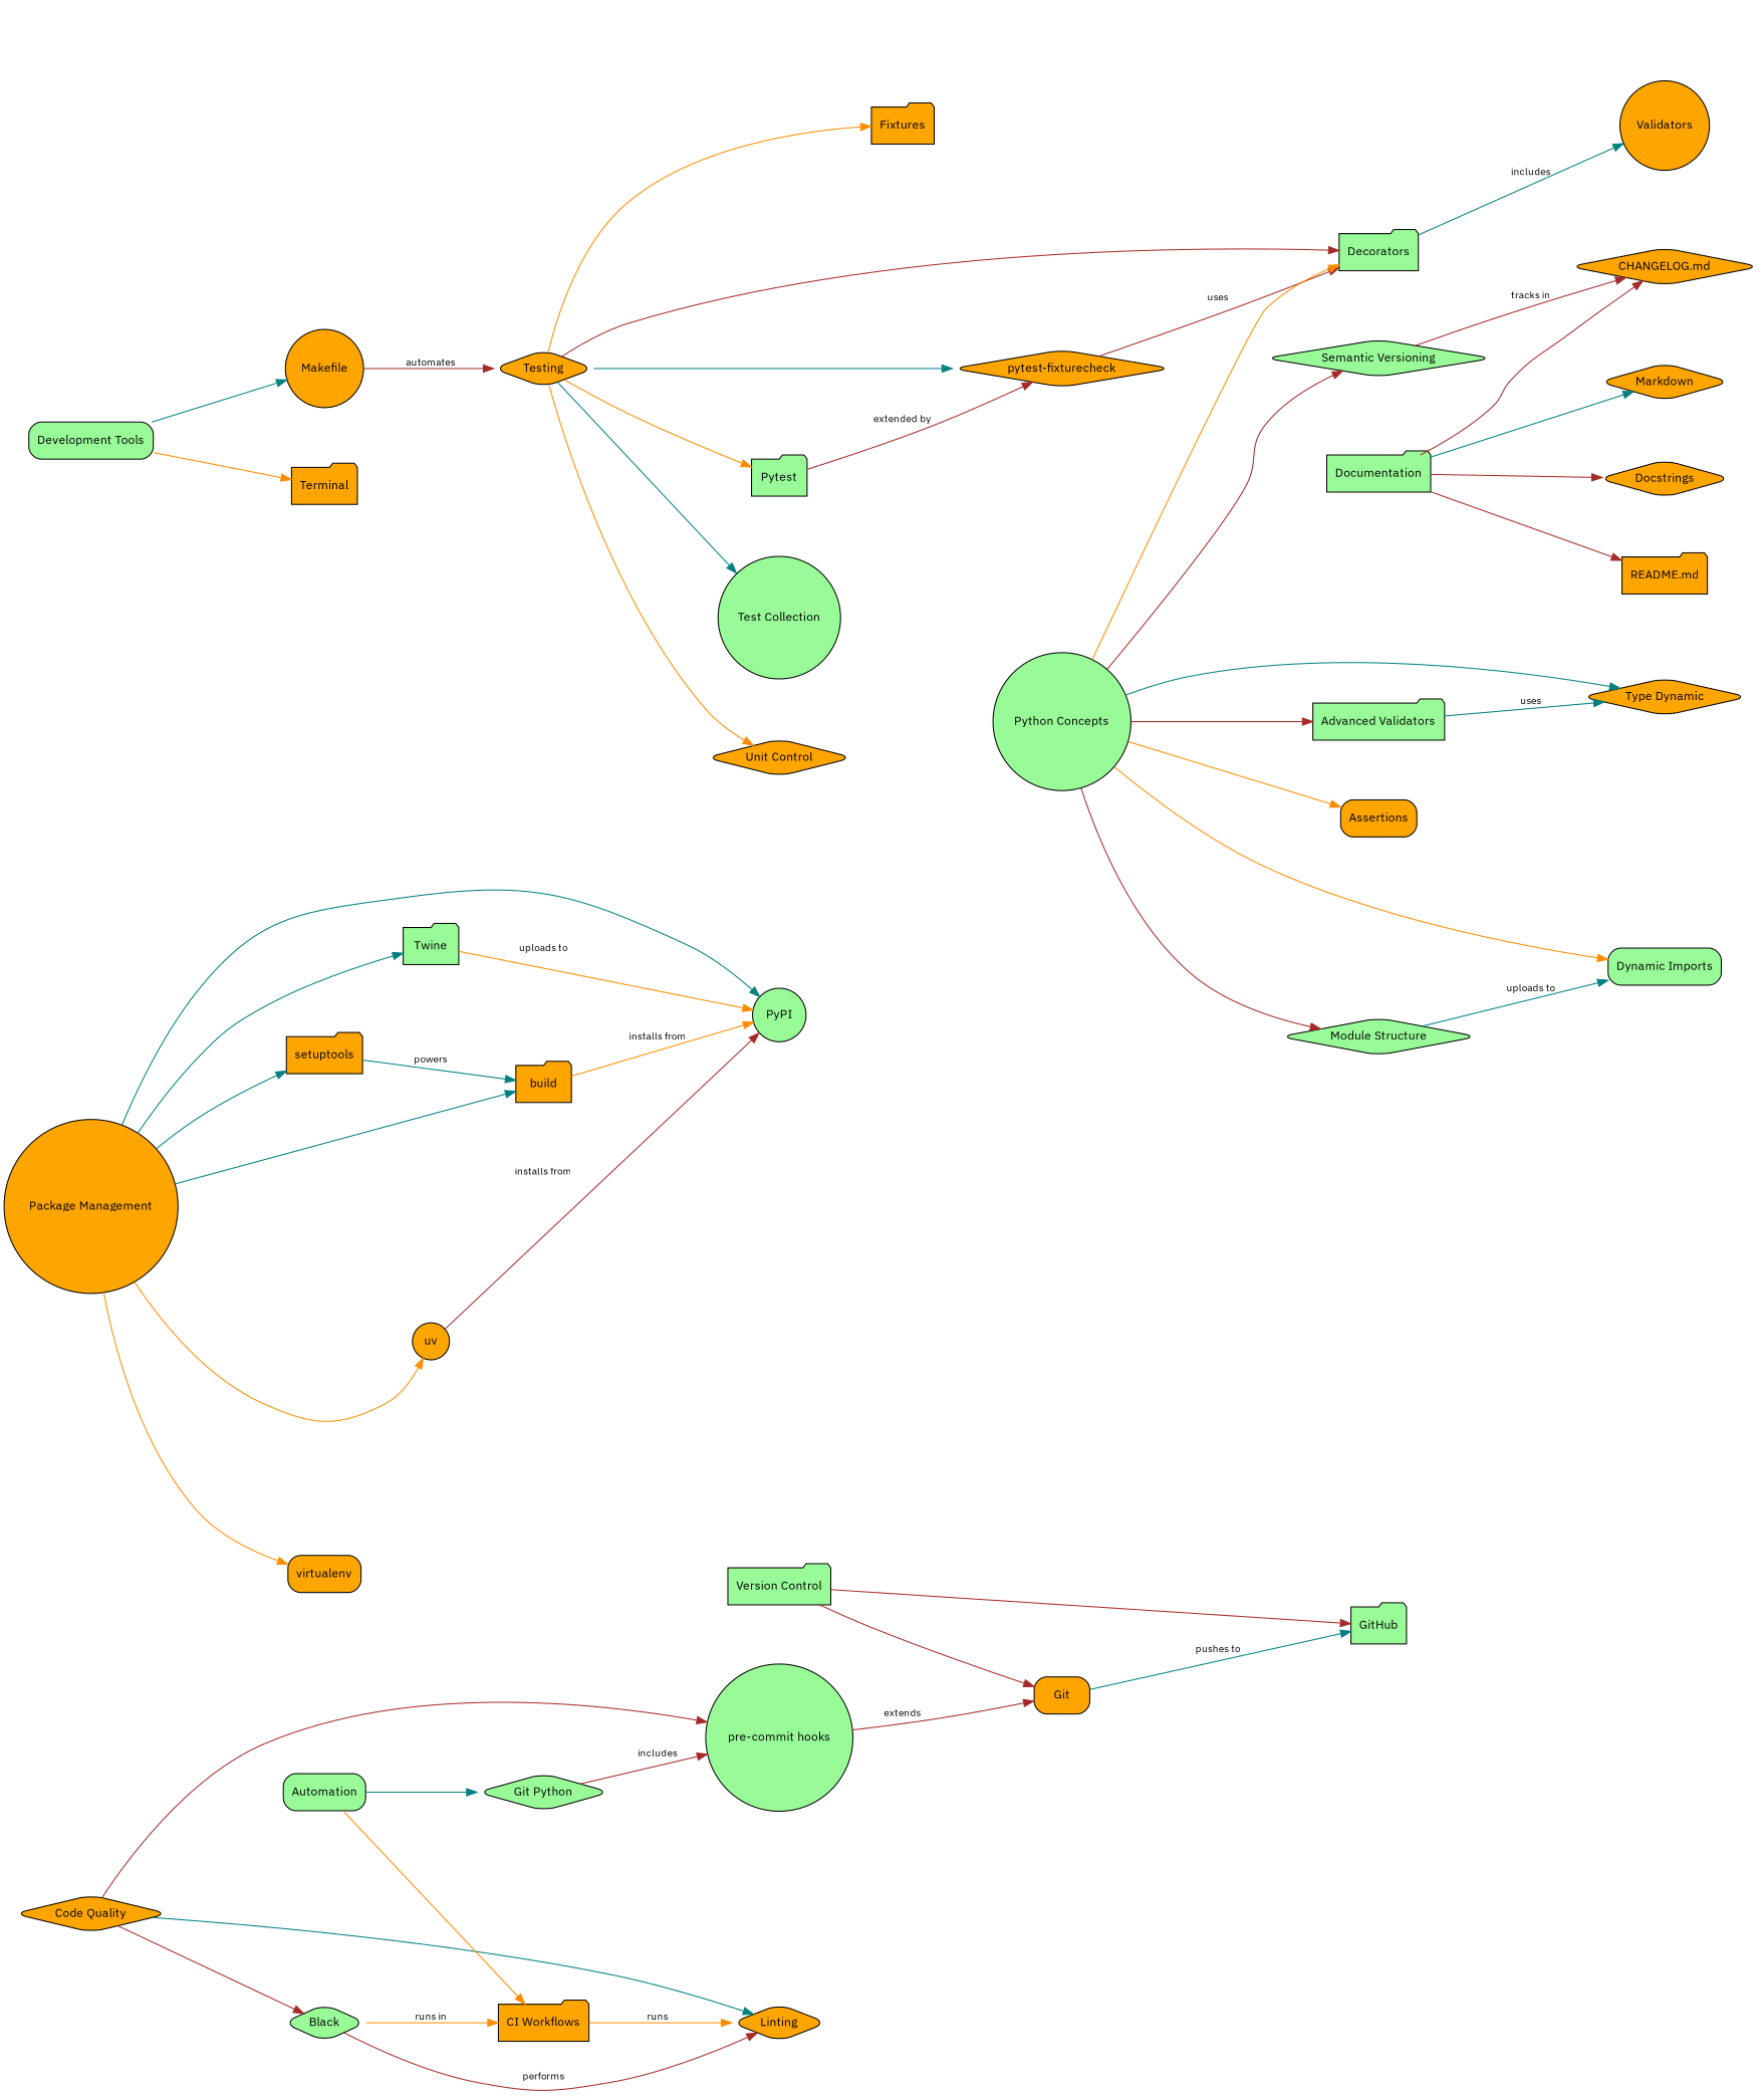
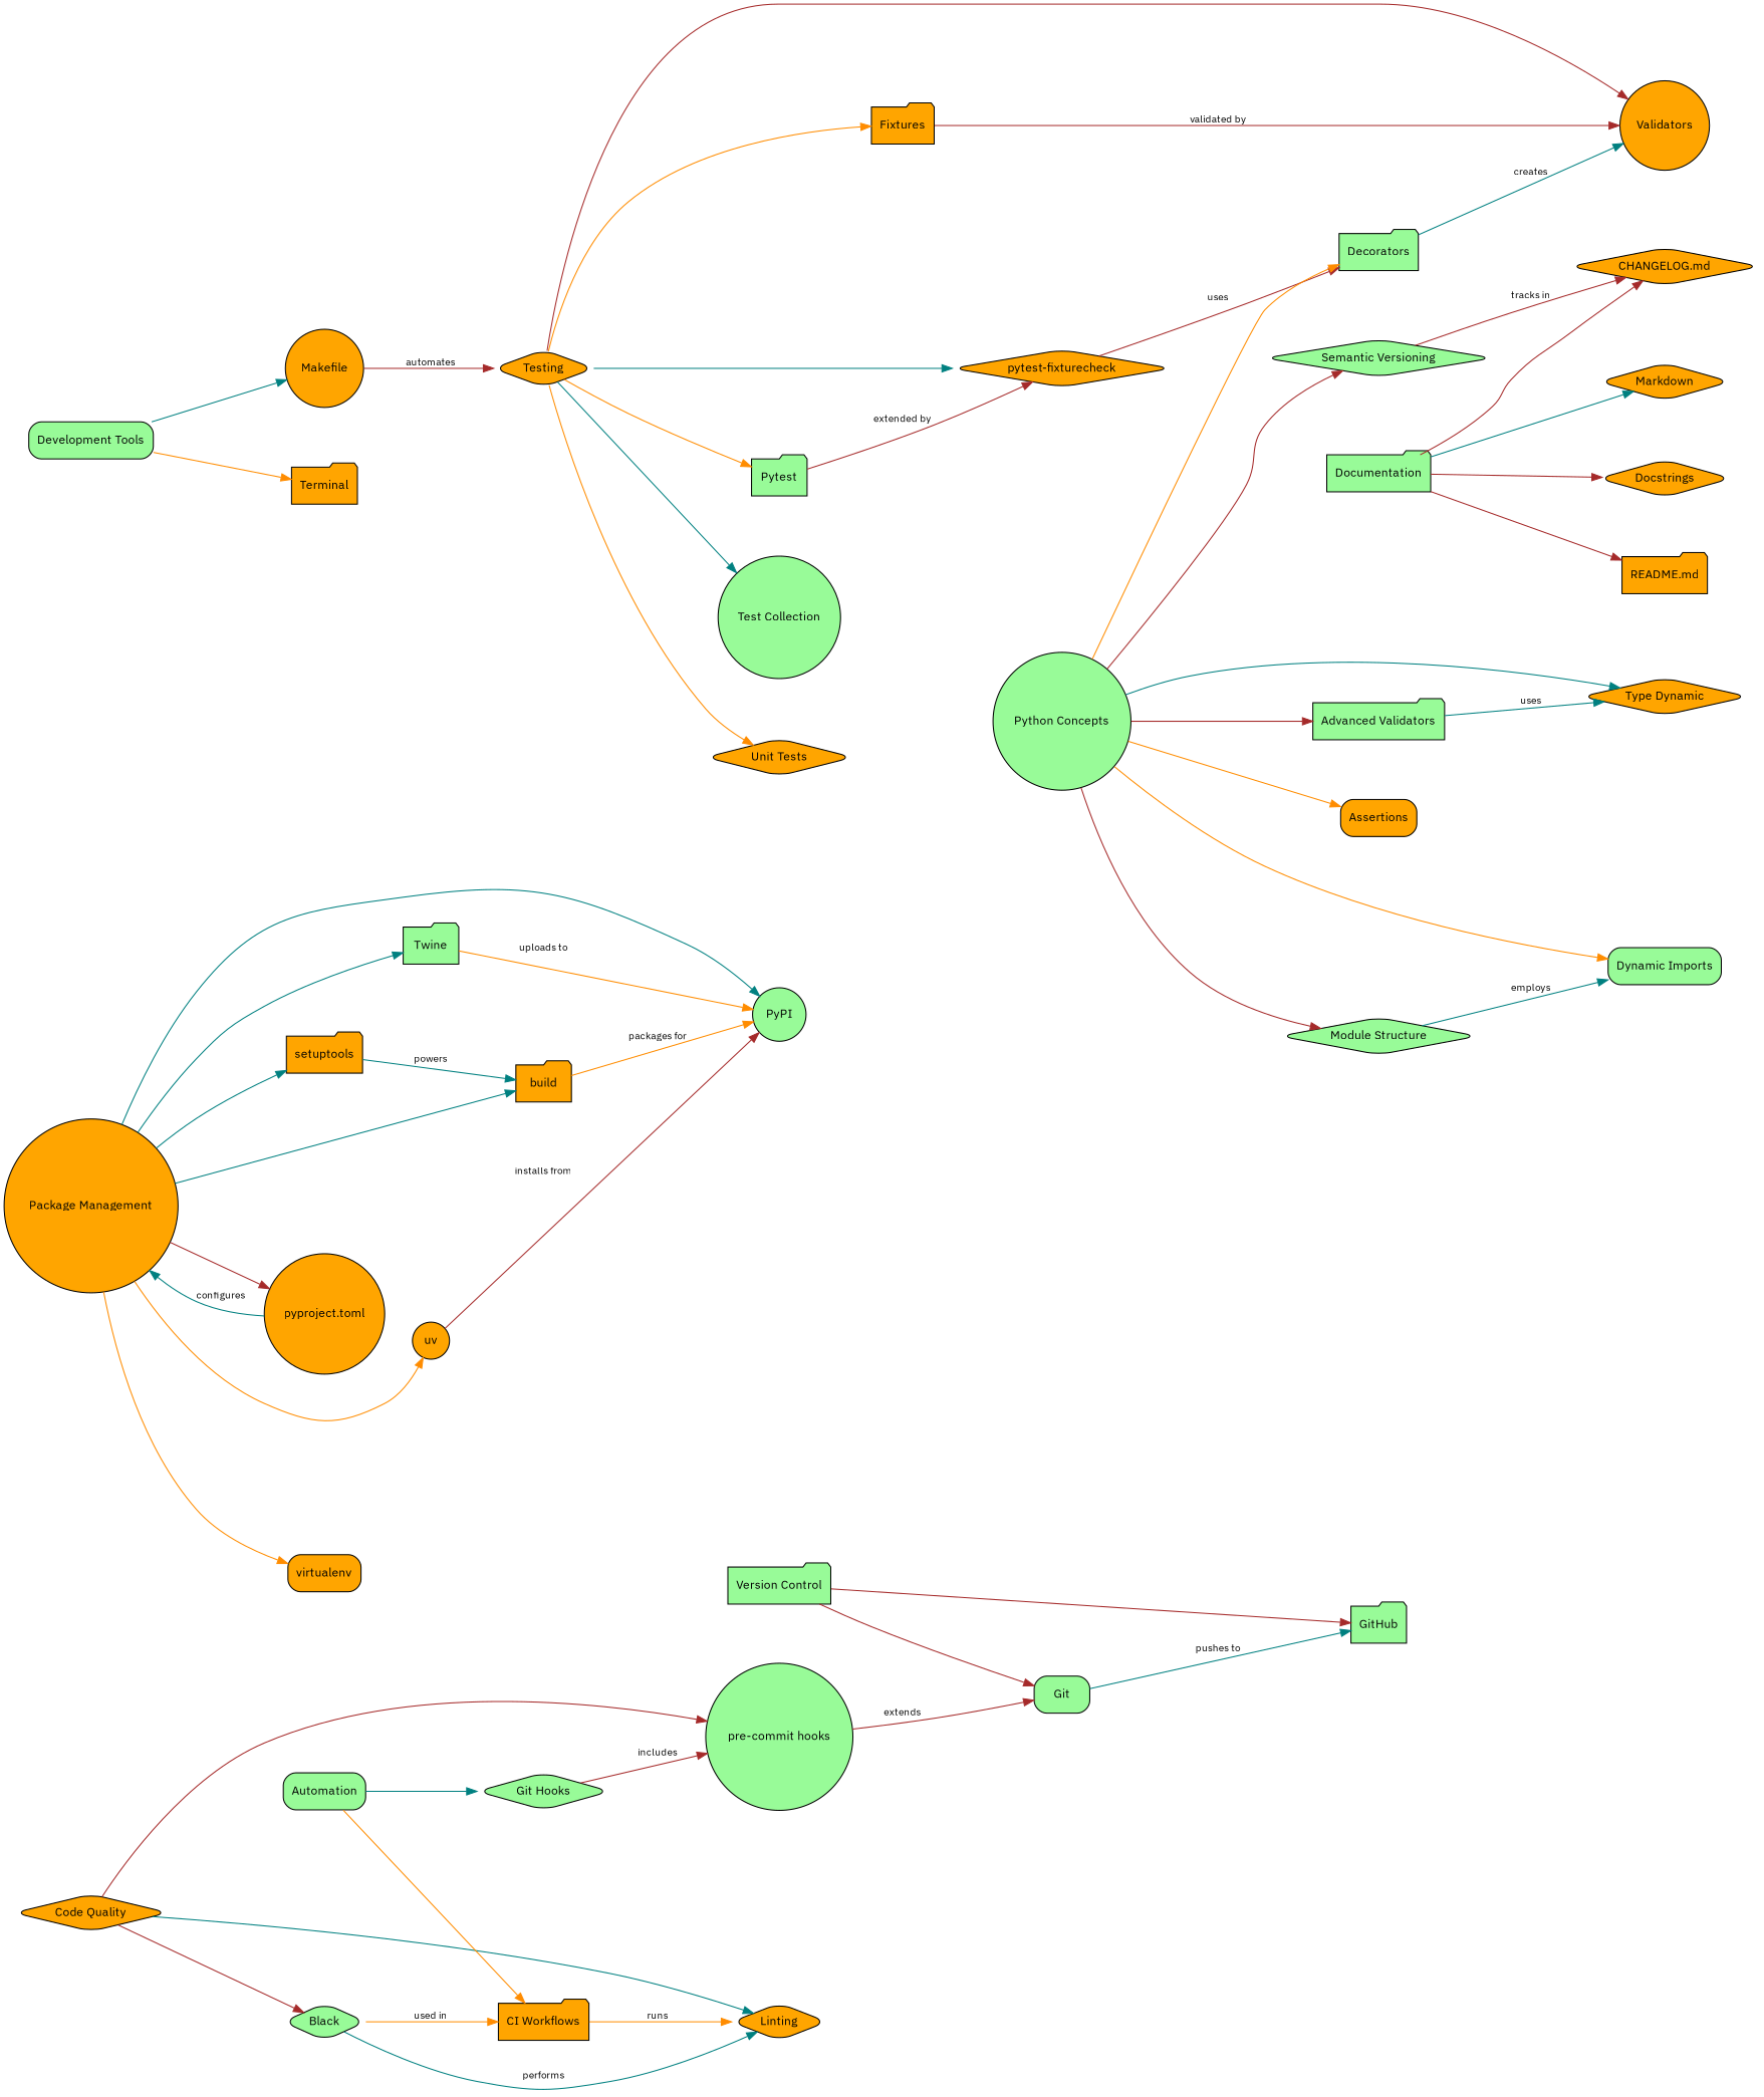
  digraph {
    fontname="IBM Plex Sans"
    nodesep=0.8
    rankdir=LR
    splines=true
    node [fillcolor=orange fontname="IBM Plex Sans" fontsize=12 shape=folder style="filled,rounded"]
    edge [color=brown fontname="IBM Plex Sans" fontsize=10]
    n1 [fillcolor=palegreen label="Version Control"]
-   n2 [label=Git shape=box]
+   n2 [fillcolor=palegreen label=Git shape=box]
    n3 [fillcolor=palegreen label=GitHub]
    n4 [label="Package Management" shape=circle]
    n5 [fillcolor=palegreen label=PyPI shape=circle]
    n6 [fillcolor=palegreen label=Twine]
    n7 [label=setuptools]
    n8 [label=build]
+   n9 [label="pyproject.toml" shape=circle]
    n10 [label=uv shape=circle]
    n11 [label=virtualenv shape=box]
    n12 [label=Testing shape=diamond]
    n13 [fillcolor=palegreen label=Pytest]
    n14 [label="pytest-fixturecheck" shape=diamond]
    n15 [label=Fixtures]
    n16 [fillcolor=palegreen label="Test Collection" shape=circle]
-   n17 [label="Unit Control" shape=diamond]
+   n17 [label="Unit Tests" shape=diamond]
    n18 [label=Validators shape=circle]
    n19 [fillcolor=palegreen label=Decorators]
    n20 [label="Code Quality" shape=diamond]
    n21 [fillcolor=palegreen label=Black shape=diamond]
    n22 [label=Linting shape=diamond]
    n23 [fillcolor=palegreen label="pre-commit hooks" shape=circle]
    n24 [label="CI Workflows"]
    n25 [fillcolor=palegreen label=Documentation]
    n26 [label=Markdown shape=diamond]
    n27 [label="CHANGELOG.md" shape=diamond]
    n28 [label=Docstrings shape=diamond]
    n29 [label="README.md"]
    n30 [fillcolor=palegreen label="Development Tools" shape=box]
    n31 [label=Terminal]
    n32 [label=Makefile shape=circle]
    n33 [fillcolor=palegreen label="Python Concepts" shape=circle]
    n34 [fillcolor=palegreen label="Semantic Versioning" shape=diamond]
    n35 [fillcolor=palegreen label="Advanced Validators"]
    n36 [label="Type Dynamic" shape=diamond]
    n37 [label=Assertions shape=box]
    n38 [fillcolor=palegreen label="Dynamic Imports" shape=box]
    n39 [fillcolor=palegreen label="Module Structure" shape=diamond]
    n40 [fillcolor=palegreen label=Automation shape=box]
-   n41 [fillcolor=palegreen label="Git Python" shape=diamond]
+   n41 [fillcolor=palegreen label="Git Hooks" shape=diamond]
    n1 -> n2
    n1 -> n3
    n2 -> n3 [color=teal label="pushes to"]
    n4 -> n5 [color=teal]
    n4 -> n6 [color=teal]
    n4 -> n7 [color=teal]
    n4 -> n8 [color=teal]
+   n4 -> n9
    n4 -> n10 [color=darkorange]
    n4 -> n11 [color=darkorange]
    n6 -> n5 [color=darkorange label="uploads to"]
    n7 -> n8 [color=teal label=powers]
-   n8 -> n5 [color=darkorange label="installs from"]
+   n8 -> n5 [color=darkorange label="packages for"]
+   n9 -> n4 [color=teal label=configures]
    n10 -> n5 [label="installs from"]
    n12 -> n13 [color=darkorange]
    n12 -> n14 [color=teal]
    n12 -> n15 [color=darkorange]
    n12 -> n16 [color=teal]
    n12 -> n17 [color=darkorange]
-   n12 -> n19
+   n12 -> n18
    n13 -> n14 [label="extended by"]
    n14 -> n19 [label=uses]
-   n19 -> n18 [color=teal label=includes]
+   n15 -> n18 [label="validated by"]
+   n19 -> n18 [color=teal label=creates]
    n20 -> n21
    n20 -> n22 [color=teal]
    n20 -> n23
-   n21 -> n22 [label=performs]
-   n21 -> n24 [color=darkorange label="runs in"]
+   n21 -> n22 [color=teal label=performs]
+   n21 -> n24 [color=darkorange label="used in"]
    n23 -> n2 [label=extends]
    n24 -> n22 [color=darkorange label=runs]
    n25 -> n26 [color=teal]
    n25 -> n27
    n25 -> n28
    n25 -> n29
    n30 -> n31 [color=darkorange]
    n30 -> n32 [color=teal]
    n32 -> n12 [label=automates]
    n33 -> n19 [color=darkorange]
    n33 -> n34
    n33 -> n35
    n33 -> n36 [color=teal]
    n33 -> n37 [color=darkorange]
    n33 -> n38 [color=darkorange]
    n33 -> n39
    n34 -> n27 [label="tracks in"]
    n35 -> n36 [color=teal label=uses]
-   n39 -> n38 [color=teal label="uploads to"]
+   n39 -> n38 [color=teal label=employs]
    n40 -> n24 [color=darkorange]
    n40 -> n41 [color=teal]
    n41 -> n23 [label=includes]
  }
